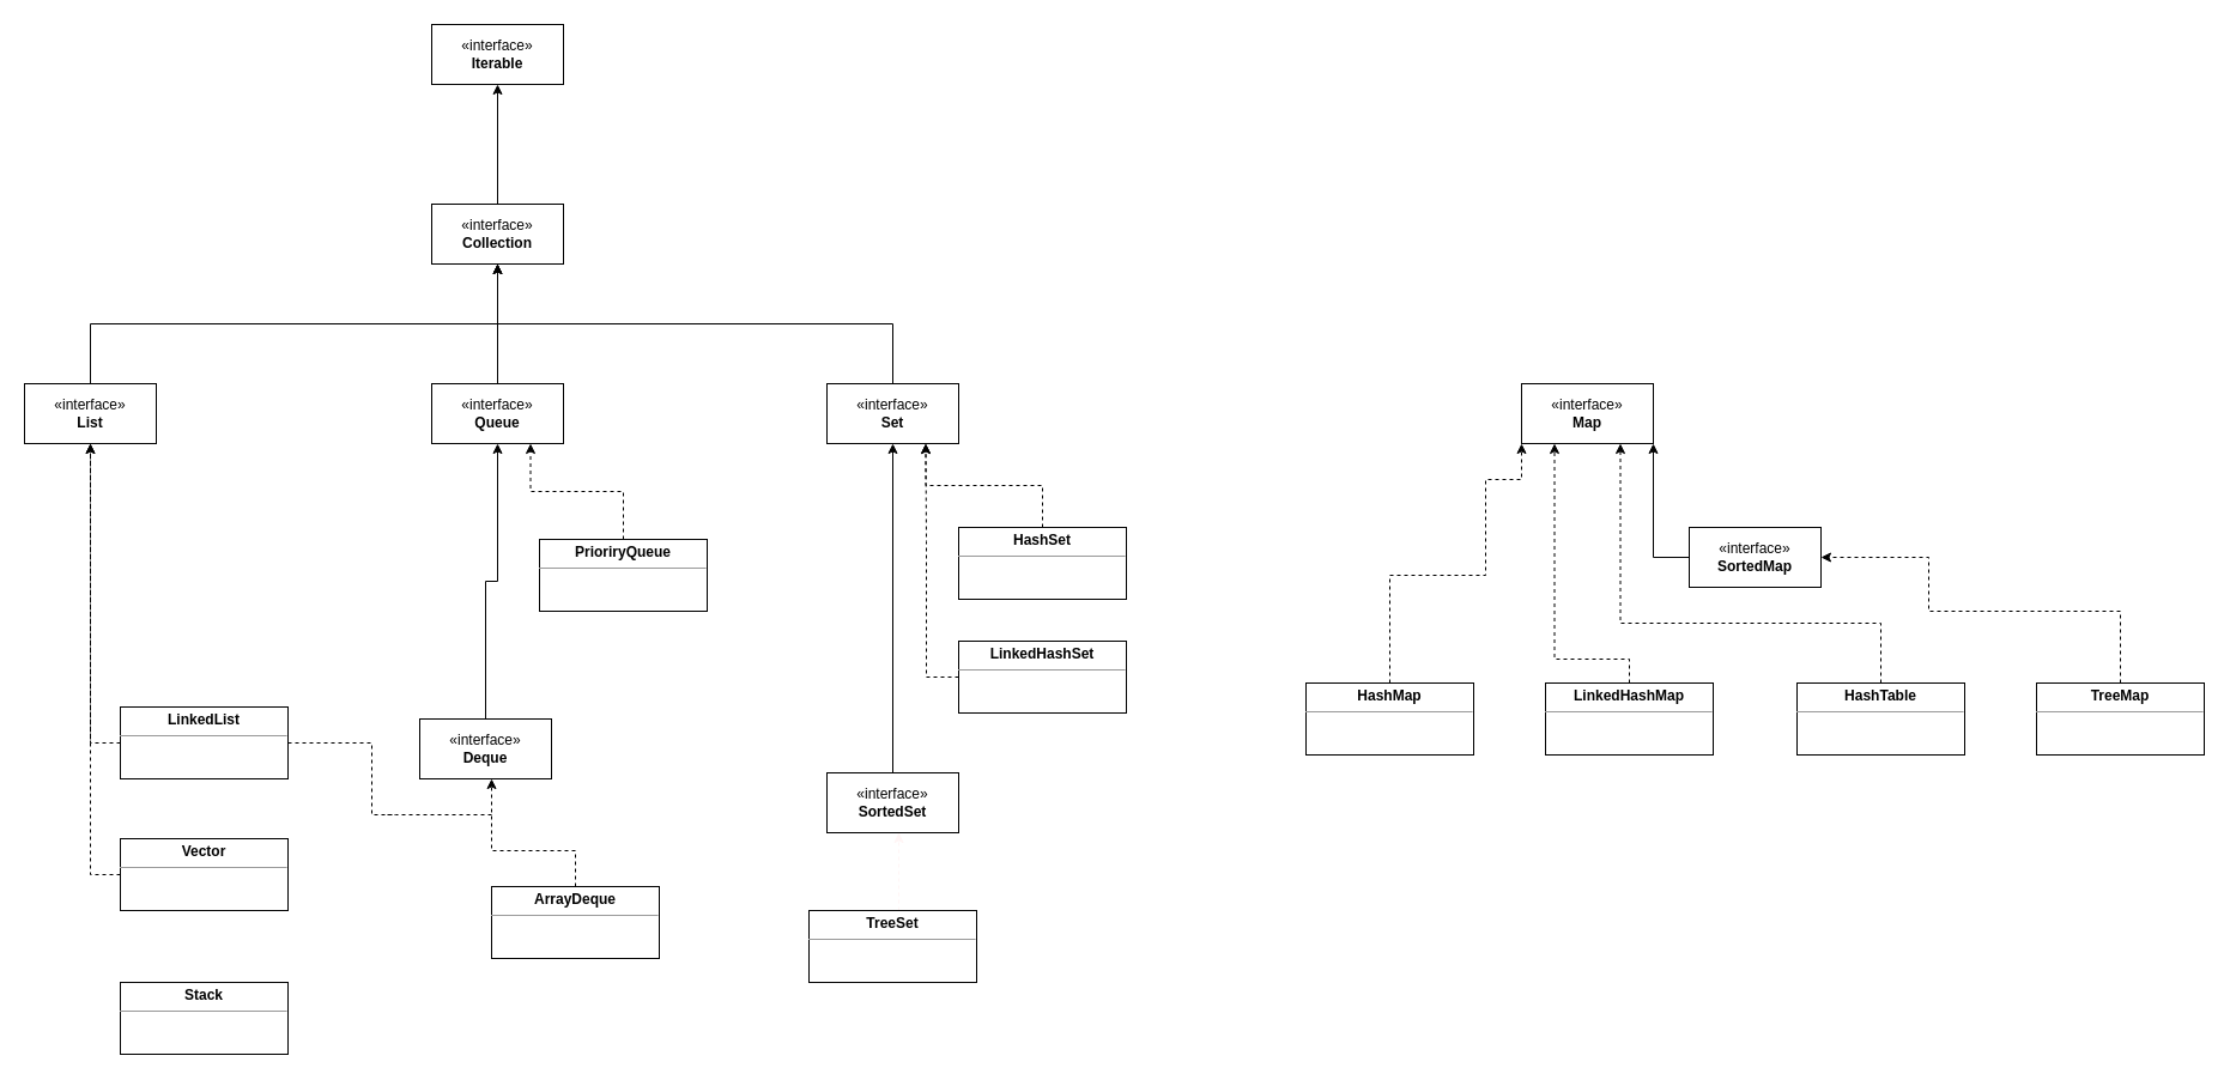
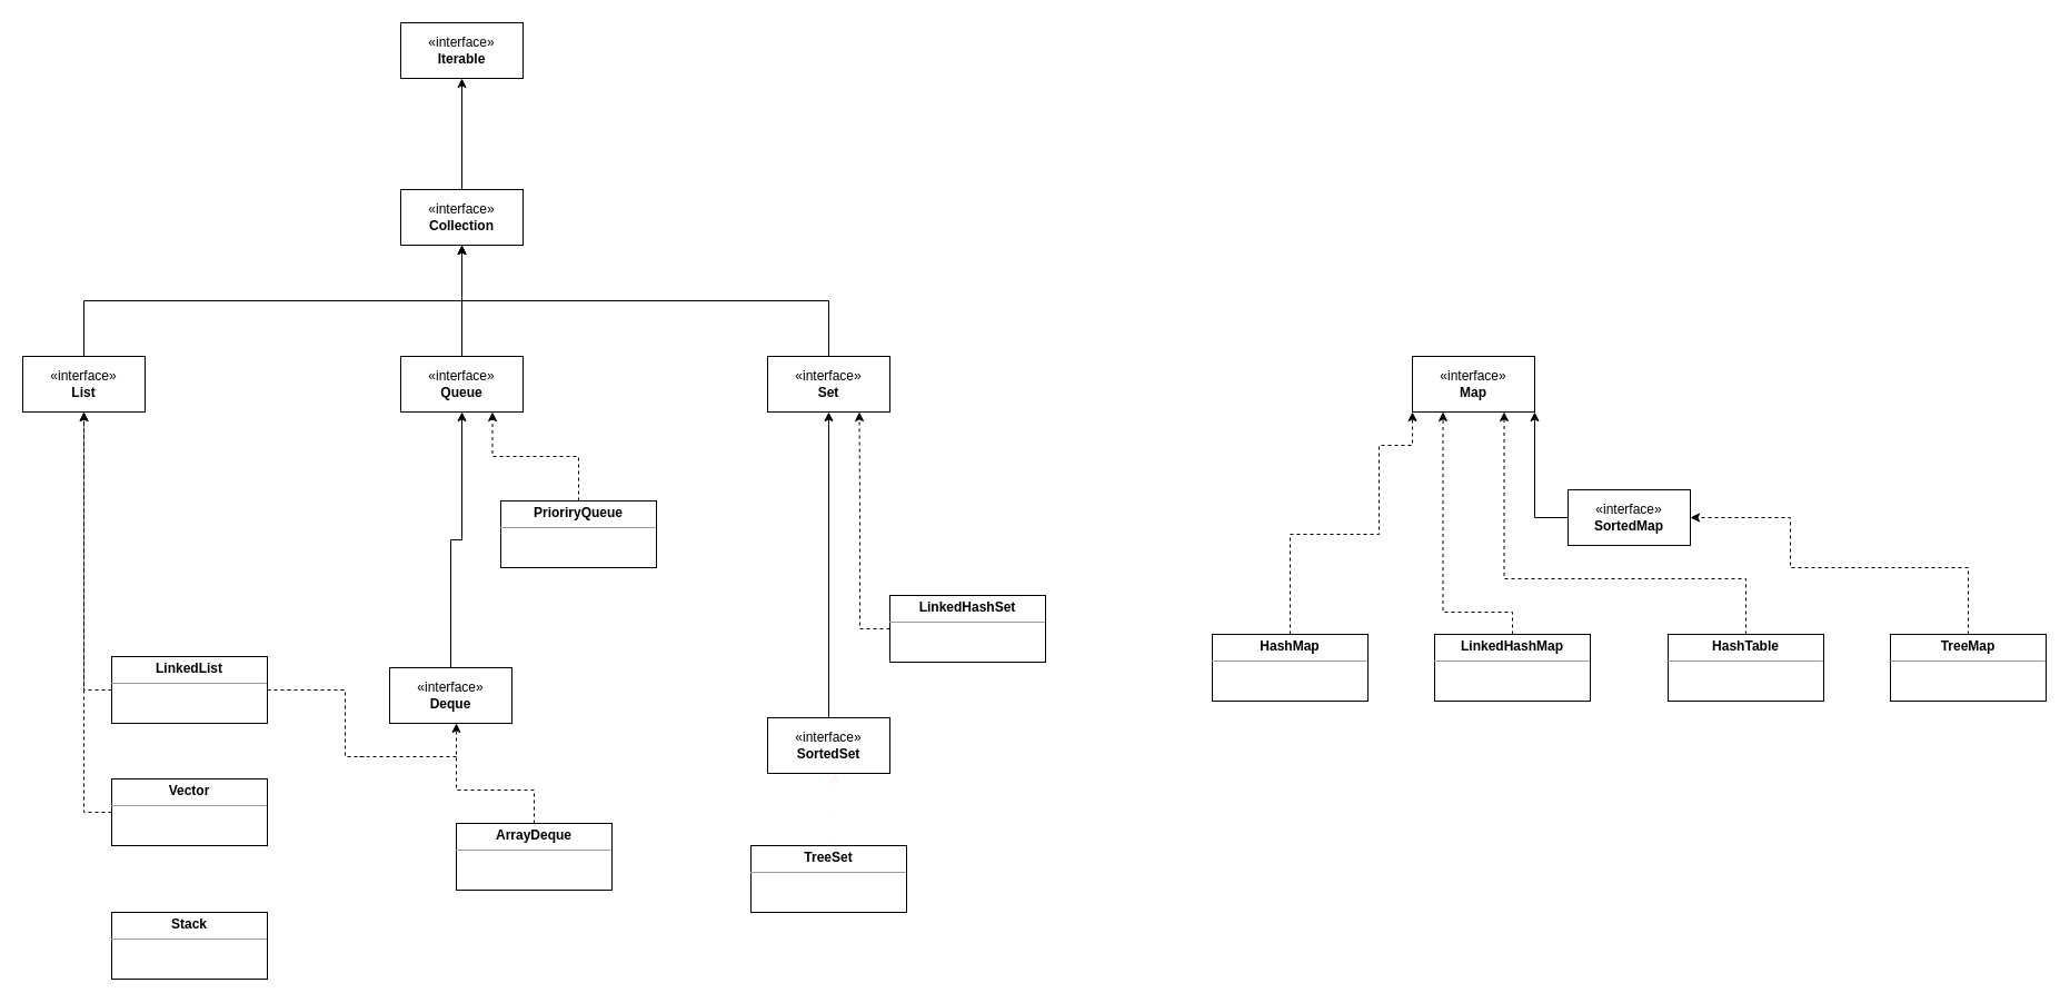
  <mxCell id="0" />
  <mxCell id="1" parent="0" />
  <mxCell id="2" value="«interface»&lt;br&gt;&lt;b&gt;Iterable&lt;br&gt;&lt;/b&gt;" style="html=1;whiteSpace=wrap;" parent="1" vertex="1"><mxGeometry x="360" y="20" width="110" height="50" as="geometry" /></mxCell>
  <mxCell id="3" style="edgeStyle=orthogonalEdgeStyle;rounded=0;orthogonalLoop=1;jettySize=auto;html=1;entryX=0.5;entryY=1;entryDx=0;entryDy=0;" parent="1" source="4" target="2" edge="1"><mxGeometry relative="1" as="geometry" /></mxCell>
  <mxCell id="4" value="«interface»&lt;br&gt;&lt;b&gt;Collection&lt;/b&gt;" style="html=1;whiteSpace=wrap;" parent="1" vertex="1"><mxGeometry x="360" y="170" width="110" height="50" as="geometry" /></mxCell>
  <mxCell id="5" style="edgeStyle=orthogonalEdgeStyle;rounded=0;orthogonalLoop=1;jettySize=auto;html=1;entryX=0.5;entryY=1;entryDx=0;entryDy=0;" parent="1" source="6" target="4" edge="1"><mxGeometry relative="1" as="geometry" /></mxCell>
  <mxCell id="6" value="«interface»&lt;br&gt;&lt;b&gt;Queue&lt;br&gt;&lt;/b&gt;" style="html=1;whiteSpace=wrap;" parent="1" vertex="1"><mxGeometry x="360" y="320" width="110" height="50" as="geometry" /></mxCell>
  <mxCell id="7" style="edgeStyle=orthogonalEdgeStyle;rounded=0;orthogonalLoop=1;jettySize=auto;html=1;entryX=0.5;entryY=1;entryDx=0;entryDy=0;" parent="1" source="8" target="4" edge="1"><mxGeometry relative="1" as="geometry"><Array as="points"><mxPoint x="75" y="270" /><mxPoint x="415" y="270" /></Array></mxGeometry></mxCell>
  <mxCell id="8" value="«interface»&lt;br&gt;&lt;b&gt;List&lt;/b&gt;" style="html=1;whiteSpace=wrap;" parent="1" vertex="1"><mxGeometry x="20" y="320" width="110" height="50" as="geometry" /></mxCell>
  <mxCell id="9" style="edgeStyle=orthogonalEdgeStyle;rounded=0;orthogonalLoop=1;jettySize=auto;html=1;entryX=0.5;entryY=1;entryDx=0;entryDy=0;" parent="1" source="10" target="4" edge="1"><mxGeometry relative="1" as="geometry"><Array as="points"><mxPoint x="745" y="270" /><mxPoint x="415" y="270" /></Array></mxGeometry></mxCell>
  <mxCell id="10" value="«interface»&lt;br&gt;&lt;b&gt;Set&lt;/b&gt;" style="html=1;whiteSpace=wrap;" parent="1" vertex="1"><mxGeometry x="690" y="320" width="110" height="50" as="geometry" /></mxCell>
  <mxCell id="11" style="edgeStyle=orthogonalEdgeStyle;rounded=0;orthogonalLoop=1;jettySize=auto;html=1;entryX=0.5;entryY=1;entryDx=0;entryDy=0;dashed=1;" parent="1" source="13" target="8" edge="1"><mxGeometry relative="1" as="geometry"><Array as="points"><mxPoint x="75" y="620" /></Array></mxGeometry></mxCell>
  <mxCell id="12" style="edgeStyle=orthogonalEdgeStyle;rounded=0;orthogonalLoop=1;jettySize=auto;html=1;endArrow=none;endFill=0;dashed=1;" parent="1" source="13" edge="1"><mxGeometry relative="1" as="geometry"><mxPoint x="330" y="680" as="targetPoint" /><Array as="points"><mxPoint x="310" y="620" /><mxPoint x="310" y="680" /></Array></mxGeometry></mxCell>
  <mxCell id="13" value="&lt;p style=&quot;margin:0px;margin-top:4px;text-align:center;&quot;&gt;&lt;b&gt;LinkedList&lt;/b&gt;&lt;/p&gt;&lt;hr size=&quot;1&quot;&gt;&lt;div style=&quot;height:2px;&quot;&gt;&lt;/div&gt;" style="verticalAlign=top;align=left;overflow=fill;fontSize=12;fontFamily=Helvetica;html=1;whiteSpace=wrap;" parent="1" vertex="1"><mxGeometry x="100" y="590" width="140" height="60" as="geometry" /></mxCell>
  <mxCell id="14" style="edgeStyle=orthogonalEdgeStyle;rounded=0;orthogonalLoop=1;jettySize=auto;html=1;entryX=0.5;entryY=1;entryDx=0;entryDy=0;exitX=0;exitY=0.5;exitDx=0;exitDy=0;dashed=1;" parent="1" source="15" target="8" edge="1"><mxGeometry relative="1" as="geometry" /></mxCell>
  <mxCell id="15" value="&lt;p style=&quot;margin:0px;margin-top:4px;text-align:center;&quot;&gt;&lt;b&gt;Vector&lt;/b&gt;&lt;/p&gt;&lt;hr size=&quot;1&quot;&gt;&lt;div style=&quot;height:2px;&quot;&gt;&lt;/div&gt;" style="verticalAlign=top;align=left;overflow=fill;fontSize=12;fontFamily=Helvetica;html=1;whiteSpace=wrap;" parent="1" vertex="1"><mxGeometry x="100" y="700" width="140" height="60" as="geometry" /></mxCell>
  <mxCell id="16" value="&lt;p style=&quot;margin:0px;margin-top:4px;text-align:center;&quot;&gt;&lt;b&gt;Stack&lt;/b&gt;&lt;/p&gt;&lt;hr size=&quot;1&quot;&gt;&lt;div style=&quot;height:2px;&quot;&gt;&lt;/div&gt;" style="verticalAlign=top;align=left;overflow=fill;fontSize=12;fontFamily=Helvetica;html=1;whiteSpace=wrap;" parent="1" vertex="1"><mxGeometry x="100" y="820" width="140" height="60" as="geometry" /></mxCell>
  <mxCell id="17" style="edgeStyle=orthogonalEdgeStyle;rounded=0;orthogonalLoop=1;jettySize=auto;html=1;entryX=0.5;entryY=1;entryDx=0;entryDy=0;" parent="1" source="18" target="6" edge="1"><mxGeometry relative="1" as="geometry" /></mxCell>
  <mxCell id="18" value="«interface»&lt;br&gt;&lt;b&gt;Deque&lt;/b&gt;" style="html=1;whiteSpace=wrap;" parent="1" vertex="1"><mxGeometry x="350" y="600" width="110" height="50" as="geometry" /></mxCell>
  <mxCell id="19" style="edgeStyle=orthogonalEdgeStyle;rounded=0;orthogonalLoop=1;jettySize=auto;html=1;entryX=0.75;entryY=1;entryDx=0;entryDy=0;dashed=1;" parent="1" source="20" target="6" edge="1"><mxGeometry relative="1" as="geometry" /></mxCell>
  <mxCell id="20" value="&lt;p style=&quot;margin:0px;margin-top:4px;text-align:center;&quot;&gt;&lt;b&gt;PrioriryQueue&lt;/b&gt;&lt;/p&gt;&lt;hr size=&quot;1&quot;&gt;&lt;div style=&quot;height:2px;&quot;&gt;&lt;/div&gt;" style="verticalAlign=top;align=left;overflow=fill;fontSize=12;fontFamily=Helvetica;html=1;whiteSpace=wrap;" parent="1" vertex="1"><mxGeometry x="450" y="450" width="140" height="60" as="geometry" /></mxCell>
  <mxCell id="21" style="edgeStyle=orthogonalEdgeStyle;rounded=0;orthogonalLoop=1;jettySize=auto;html=1;dashed=1;" parent="1" source="22" edge="1"><mxGeometry relative="1" as="geometry"><mxPoint x="410" y="650" as="targetPoint" /><Array as="points"><mxPoint x="480" y="710" /><mxPoint x="410" y="710" /><mxPoint x="410" y="650" /></Array></mxGeometry></mxCell>
  <mxCell id="22" value="&lt;p style=&quot;margin:0px;margin-top:4px;text-align:center;&quot;&gt;&lt;b&gt;ArrayDeque&lt;/b&gt;&lt;/p&gt;&lt;hr size=&quot;1&quot;&gt;&lt;div style=&quot;height:2px;&quot;&gt;&lt;/div&gt;" style="verticalAlign=top;align=left;overflow=fill;fontSize=12;fontFamily=Helvetica;html=1;whiteSpace=wrap;" parent="1" vertex="1"><mxGeometry x="410" y="740" width="140" height="60" as="geometry" /></mxCell>
  <mxCell id="23" style="edgeStyle=orthogonalEdgeStyle;rounded=0;orthogonalLoop=1;jettySize=auto;html=1;entryX=0.5;entryY=1;entryDx=0;entryDy=0;" parent="1" source="24" target="10" edge="1"><mxGeometry relative="1" as="geometry" /></mxCell>
  <mxCell id="24" value="«interface»&lt;br&gt;&lt;b&gt;SortedSet&lt;/b&gt;" style="html=1;whiteSpace=wrap;" parent="1" vertex="1"><mxGeometry x="690" y="645" width="110" height="50" as="geometry" /></mxCell>
- <mxCell id="25" style="edgeStyle=orthogonalEdgeStyle;rounded=0;orthogonalLoop=1;jettySize=auto;html=1;entryX=0.75;entryY=1;entryDx=0;entryDy=0;dashed=1;" parent="1" source="26" target="10" edge="1"><mxGeometry relative="1" as="geometry" /></mxCell>
- <mxCell id="26" value="&lt;p style=&quot;margin:0px;margin-top:4px;text-align:center;&quot;&gt;&lt;b&gt;HashSet&lt;/b&gt;&lt;/p&gt;&lt;hr size=&quot;1&quot;&gt;&lt;div style=&quot;height:2px;&quot;&gt;&lt;/div&gt;" style="verticalAlign=top;align=left;overflow=fill;fontSize=12;fontFamily=Helvetica;html=1;whiteSpace=wrap;" parent="1" vertex="1"><mxGeometry x="800" y="440" width="140" height="60" as="geometry" /></mxCell>
  <mxCell id="27" style="edgeStyle=orthogonalEdgeStyle;rounded=0;orthogonalLoop=1;jettySize=auto;html=1;entryX=0.75;entryY=1;entryDx=0;entryDy=0;dashed=1;" parent="1" source="28" target="10" edge="1"><mxGeometry relative="1" as="geometry"><Array as="points"><mxPoint x="773" y="565" /><mxPoint x="773" y="452" /></Array></mxGeometry></mxCell>
  <mxCell id="28" value="&lt;p style=&quot;margin:0px;margin-top:4px;text-align:center;&quot;&gt;&lt;b&gt;LinkedHashSet&lt;/b&gt;&lt;/p&gt;&lt;hr size=&quot;1&quot;&gt;&lt;div style=&quot;height:2px;&quot;&gt;&lt;/div&gt;" style="verticalAlign=top;align=left;overflow=fill;fontSize=12;fontFamily=Helvetica;html=1;whiteSpace=wrap;" parent="1" vertex="1"><mxGeometry x="800" y="535" width="140" height="60" as="geometry" /></mxCell>
  <mxCell id="29" style="edgeStyle=orthogonalEdgeStyle;rounded=0;orthogonalLoop=1;jettySize=auto;html=1;entryX=0.5;entryY=1;entryDx=0;entryDy=0;strokeColor=none;dashed=1;" parent="1" source="31" target="24" edge="1"><mxGeometry relative="1" as="geometry" /></mxCell>
  <mxCell id="30" style="edgeStyle=orthogonalEdgeStyle;rounded=0;orthogonalLoop=1;jettySize=auto;html=1;strokeColor=#FFF5F5;dashed=1;fillColor=#0050ef;" parent="1" source="31" target="24" edge="1"><mxGeometry relative="1" as="geometry"><Array as="points"><mxPoint x="750" y="720" /><mxPoint x="750" y="720" /></Array></mxGeometry></mxCell>
  <mxCell id="31" value="&lt;p style=&quot;margin:0px;margin-top:4px;text-align:center;&quot;&gt;&lt;b&gt;TreeSet&lt;/b&gt;&lt;/p&gt;&lt;hr size=&quot;1&quot;&gt;&lt;div style=&quot;height:2px;&quot;&gt;&lt;/div&gt;" style="verticalAlign=top;align=left;overflow=fill;fontSize=12;fontFamily=Helvetica;html=1;whiteSpace=wrap;" parent="1" vertex="1"><mxGeometry x="675" y="760" width="140" height="60" as="geometry" /></mxCell>
  <mxCell id="32" value="«interface»&lt;br&gt;&lt;b&gt;Map&lt;/b&gt;" style="html=1;whiteSpace=wrap;" parent="1" vertex="1"><mxGeometry x="1270" y="320" width="110" height="50" as="geometry" /></mxCell>
  <mxCell id="33" style="edgeStyle=orthogonalEdgeStyle;rounded=0;orthogonalLoop=1;jettySize=auto;html=1;entryX=1;entryY=1;entryDx=0;entryDy=0;" parent="1" source="34" target="32" edge="1"><mxGeometry relative="1" as="geometry" /></mxCell>
  <mxCell id="34" value="«interface»&lt;br&gt;&lt;b&gt;SortedMap&lt;/b&gt;" style="html=1;whiteSpace=wrap;" parent="1" vertex="1"><mxGeometry x="1410" y="440" width="110" height="50" as="geometry" /></mxCell>
  <mxCell id="35" style="edgeStyle=orthogonalEdgeStyle;rounded=0;orthogonalLoop=1;jettySize=auto;html=1;entryX=0;entryY=1;entryDx=0;entryDy=0;dashed=1;" parent="1" source="36" target="32" edge="1"><mxGeometry relative="1" as="geometry"><Array as="points"><mxPoint x="1160" y="480" /><mxPoint x="1240" y="480" /><mxPoint x="1240" y="400" /><mxPoint x="1270" y="400" /></Array></mxGeometry></mxCell>
  <mxCell id="36" value="&lt;p style=&quot;margin:0px;margin-top:4px;text-align:center;&quot;&gt;&lt;b&gt;HashMap&lt;/b&gt;&lt;/p&gt;&lt;hr size=&quot;1&quot;&gt;&lt;div style=&quot;height:2px;&quot;&gt;&lt;/div&gt;" style="verticalAlign=top;align=left;overflow=fill;fontSize=12;fontFamily=Helvetica;html=1;whiteSpace=wrap;" parent="1" vertex="1"><mxGeometry x="1090" y="570" width="140" height="60" as="geometry" /></mxCell>
  <mxCell id="37" style="edgeStyle=orthogonalEdgeStyle;rounded=0;orthogonalLoop=1;jettySize=auto;html=1;entryX=0.25;entryY=1;entryDx=0;entryDy=0;exitX=0.5;exitY=0;exitDx=0;exitDy=0;dashed=1;" parent="1" source="38" target="32" edge="1"><mxGeometry relative="1" as="geometry"><Array as="points"><mxPoint x="1360" y="550" /><mxPoint x="1298" y="550" /><mxPoint x="1298" y="371" /></Array></mxGeometry></mxCell>
  <mxCell id="38" value="&lt;p style=&quot;margin:0px;margin-top:4px;text-align:center;&quot;&gt;&lt;b&gt;LinkedHashMap&lt;/b&gt;&lt;/p&gt;&lt;hr size=&quot;1&quot;&gt;&lt;div style=&quot;height:2px;&quot;&gt;&lt;/div&gt;" style="verticalAlign=top;align=left;overflow=fill;fontSize=12;fontFamily=Helvetica;html=1;whiteSpace=wrap;" parent="1" vertex="1"><mxGeometry x="1290" y="570" width="140" height="60" as="geometry" /></mxCell>
  <mxCell id="39" style="edgeStyle=orthogonalEdgeStyle;rounded=0;orthogonalLoop=1;jettySize=auto;html=1;entryX=0.75;entryY=1;entryDx=0;entryDy=0;dashed=1;" parent="1" source="40" target="32" edge="1"><mxGeometry relative="1" as="geometry"><Array as="points"><mxPoint x="1570" y="520" /><mxPoint x="1353" y="520" /></Array></mxGeometry></mxCell>
  <mxCell id="40" value="&lt;p style=&quot;margin:0px;margin-top:4px;text-align:center;&quot;&gt;&lt;b&gt;HashTable&lt;/b&gt;&lt;/p&gt;&lt;hr size=&quot;1&quot;&gt;&lt;div style=&quot;height:2px;&quot;&gt;&lt;/div&gt;" style="verticalAlign=top;align=left;overflow=fill;fontSize=12;fontFamily=Helvetica;html=1;whiteSpace=wrap;" parent="1" vertex="1"><mxGeometry x="1500" y="570" width="140" height="60" as="geometry" /></mxCell>
  <mxCell id="41" style="edgeStyle=orthogonalEdgeStyle;rounded=0;orthogonalLoop=1;jettySize=auto;html=1;entryX=1;entryY=0.5;entryDx=0;entryDy=0;dashed=1;" parent="1" source="42" target="34" edge="1"><mxGeometry relative="1" as="geometry"><Array as="points"><mxPoint x="1770" y="510" /><mxPoint x="1610" y="510" /><mxPoint x="1610" y="465" /></Array></mxGeometry></mxCell>
  <mxCell id="42" value="&lt;p style=&quot;margin:0px;margin-top:4px;text-align:center;&quot;&gt;&lt;b&gt;TreeMap&lt;/b&gt;&lt;/p&gt;&lt;hr size=&quot;1&quot;&gt;&lt;div style=&quot;height:2px;&quot;&gt;&lt;/div&gt;" style="verticalAlign=top;align=left;overflow=fill;fontSize=12;fontFamily=Helvetica;html=1;whiteSpace=wrap;" parent="1" vertex="1"><mxGeometry x="1700" y="570" width="140" height="60" as="geometry" /></mxCell>
  <mxCell id="43" style="edgeStyle=orthogonalEdgeStyle;rounded=0;orthogonalLoop=1;jettySize=auto;html=1;endArrow=none;endFill=0;dashed=1;" parent="1" edge="1"><mxGeometry relative="1" as="geometry"><mxPoint x="320" y="680" as="targetPoint" /><mxPoint x="410" y="680" as="sourcePoint" /><Array as="points"><mxPoint x="330" y="680" /><mxPoint x="330" y="680" /></Array></mxGeometry></mxCell>
